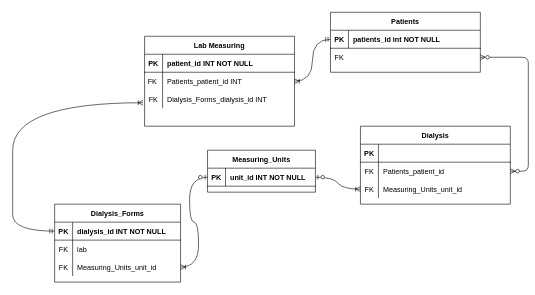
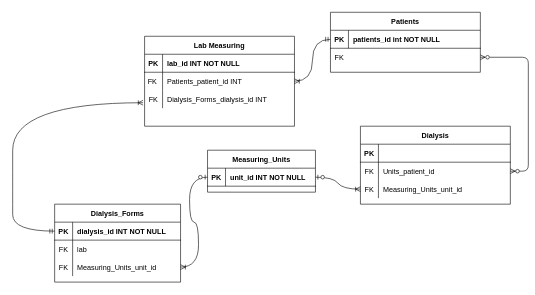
  <mxCell id="0" />
  <mxCell id="1" parent="0" />
  <mxCell id="2" value="" style="edgeStyle=entityRelationEdgeStyle;endArrow=ERzeroToMany;startArrow=ERzeroToMany;endFill=1;startFill=0;exitX=1;exitY=0.5;exitDx=0;exitDy=0;" edge="1" parent="1" source="7" target="12"><mxGeometry width="100" height="100" relative="1" as="geometry"><mxPoint x="830" y="70" as="sourcePoint" /><mxPoint x="560" y="105" as="targetPoint" /></mxGeometry></mxCell>
  <mxCell id="3" value="Patients" style="shape=table;startSize=30;container=1;collapsible=1;childLayout=tableLayout;fixedRows=1;rowLines=0;fontStyle=1;align=center;resizeLast=1;" vertex="1" parent="1"><mxGeometry x="550" y="20" width="250" height="100" as="geometry" /></mxCell>
  <mxCell id="4" value="" style="shape=partialRectangle;collapsible=0;dropTarget=0;pointerEvents=0;fillColor=none;points=[[0,0.5],[1,0.5]];portConstraint=eastwest;top=0;left=0;right=0;bottom=1;" vertex="1" parent="3"><mxGeometry y="30" width="250" height="30" as="geometry" /></mxCell>
  <mxCell id="5" value="PK" style="shape=partialRectangle;overflow=hidden;connectable=0;fillColor=none;top=0;left=0;bottom=0;right=0;fontStyle=1;" vertex="1" parent="4"><mxGeometry width="30" height="30" as="geometry"><mxRectangle width="30" height="30" as="alternateBounds" /></mxGeometry></mxCell>
  <mxCell id="6" value="patients_id int NOT NULL " style="shape=partialRectangle;overflow=hidden;connectable=0;fillColor=none;top=0;left=0;bottom=0;right=0;align=left;spacingLeft=6;fontStyle=1;" vertex="1" parent="4"><mxGeometry x="30" width="220" height="30" as="geometry"><mxRectangle width="220" height="30" as="alternateBounds" /></mxGeometry></mxCell>
  <mxCell id="7" value="" style="shape=partialRectangle;collapsible=0;dropTarget=0;pointerEvents=0;fillColor=none;points=[[0,0.5],[1,0.5]];portConstraint=eastwest;top=0;left=0;right=0;bottom=0;" vertex="1" parent="3"><mxGeometry y="60" width="250" height="30" as="geometry" /></mxCell>
  <mxCell id="8" value="FK" style="shape=partialRectangle;overflow=hidden;connectable=0;fillColor=none;top=0;left=0;bottom=0;right=0;" vertex="1" parent="7"><mxGeometry width="30" height="30" as="geometry"><mxRectangle width="30" height="30" as="alternateBounds" /></mxGeometry></mxCell>
  <mxCell id="9" value="Dialysis" style="shape=table;startSize=30;container=1;collapsible=1;childLayout=tableLayout;fixedRows=1;rowLines=0;fontStyle=1;align=center;resizeLast=1;" vertex="1" parent="1"><mxGeometry x="600" y="210" width="250" height="130" as="geometry" /></mxCell>
  <mxCell id="10" value="" style="shape=partialRectangle;collapsible=0;dropTarget=0;pointerEvents=0;fillColor=none;points=[[0,0.5],[1,0.5]];portConstraint=eastwest;top=0;left=0;right=0;bottom=1;" vertex="1" parent="9"><mxGeometry y="30" width="250" height="30" as="geometry" /></mxCell>
  <mxCell id="11" value="PK" style="shape=partialRectangle;overflow=hidden;connectable=0;fillColor=none;top=0;left=0;bottom=0;right=0;fontStyle=1;" vertex="1" parent="10"><mxGeometry width="30" height="30" as="geometry"><mxRectangle width="30" height="30" as="alternateBounds" /></mxGeometry></mxCell>
  <mxCell id="12" value="" style="shape=partialRectangle;collapsible=0;dropTarget=0;pointerEvents=0;fillColor=none;points=[[0,0.5],[1,0.5]];portConstraint=eastwest;top=0;left=0;right=0;bottom=0;" vertex="1" parent="9"><mxGeometry y="60" width="250" height="30" as="geometry" /></mxCell>
  <mxCell id="13" value="FK" style="shape=partialRectangle;overflow=hidden;connectable=0;fillColor=none;top=0;left=0;bottom=0;right=0;" vertex="1" parent="12"><mxGeometry width="30" height="30" as="geometry"><mxRectangle width="30" height="30" as="alternateBounds" /></mxGeometry></mxCell>
- <mxCell id="14" value="Patients_patient_id" style="shape=partialRectangle;overflow=hidden;connectable=0;fillColor=none;top=0;left=0;bottom=0;right=0;align=left;spacingLeft=6;" vertex="1" parent="12"><mxGeometry x="30" width="220" height="30" as="geometry"><mxRectangle width="220" height="30" as="alternateBounds" /></mxGeometry></mxCell>
+ <mxCell id="14" value="Units_patient_id" style="shape=partialRectangle;overflow=hidden;connectable=0;fillColor=none;top=0;left=0;bottom=0;right=0;align=left;spacingLeft=6;" vertex="1" parent="12"><mxGeometry x="30" width="220" height="30" as="geometry"><mxRectangle width="220" height="30" as="alternateBounds" /></mxGeometry></mxCell>
  <mxCell id="15" style="shape=partialRectangle;collapsible=0;dropTarget=0;pointerEvents=0;fillColor=none;points=[[0,0.5],[1,0.5]];portConstraint=eastwest;top=0;left=0;right=0;bottom=0;" vertex="1" parent="9"><mxGeometry y="90" width="250" height="30" as="geometry" /></mxCell>
  <mxCell id="16" value="FK" style="shape=partialRectangle;overflow=hidden;connectable=0;fillColor=none;top=0;left=0;bottom=0;right=0;" vertex="1" parent="15"><mxGeometry width="30" height="30" as="geometry"><mxRectangle width="30" height="30" as="alternateBounds" /></mxGeometry></mxCell>
  <mxCell id="17" value="Measuring_Units_unit_id" style="shape=partialRectangle;overflow=hidden;connectable=0;fillColor=none;top=0;left=0;bottom=0;right=0;align=left;spacingLeft=6;" vertex="1" parent="15"><mxGeometry x="30" width="220" height="30" as="geometry"><mxRectangle width="220" height="30" as="alternateBounds" /></mxGeometry></mxCell>
  <mxCell id="18" value="Lab Measuring" style="shape=table;startSize=30;container=1;collapsible=1;childLayout=tableLayout;fixedRows=1;rowLines=0;fontStyle=1;align=center;resizeLast=1;" vertex="1" parent="1"><mxGeometry x="240" y="60" width="250" height="150" as="geometry" /></mxCell>
  <mxCell id="19" value="" style="shape=partialRectangle;collapsible=0;dropTarget=0;pointerEvents=0;fillColor=none;points=[[0,0.5],[1,0.5]];portConstraint=eastwest;top=0;left=0;right=0;bottom=1;" vertex="1" parent="18"><mxGeometry y="30" width="250" height="30" as="geometry" /></mxCell>
  <mxCell id="20" value="PK" style="shape=partialRectangle;overflow=hidden;connectable=0;fillColor=none;top=0;left=0;bottom=0;right=0;fontStyle=1;" vertex="1" parent="19"><mxGeometry width="30" height="30" as="geometry"><mxRectangle width="30" height="30" as="alternateBounds" /></mxGeometry></mxCell>
- <mxCell id="21" value="patient_id INT NOT NULL" style="shape=partialRectangle;overflow=hidden;connectable=0;fillColor=none;top=0;left=0;bottom=0;right=0;align=left;spacingLeft=6;fontStyle=1;" vertex="1" parent="19"><mxGeometry x="30" width="220" height="30" as="geometry"><mxRectangle width="220" height="30" as="alternateBounds" /></mxGeometry></mxCell>
+ <mxCell id="21" value="lab_id INT NOT NULL" style="shape=partialRectangle;overflow=hidden;connectable=0;fillColor=none;top=0;left=0;bottom=0;right=0;align=left;spacingLeft=6;fontStyle=1;" vertex="1" parent="19"><mxGeometry x="30" width="220" height="30" as="geometry"><mxRectangle width="220" height="30" as="alternateBounds" /></mxGeometry></mxCell>
  <mxCell id="22" value="" style="shape=partialRectangle;collapsible=0;dropTarget=0;pointerEvents=0;fillColor=none;points=[[0,0.5],[1,0.5]];portConstraint=eastwest;top=0;left=0;right=0;bottom=0;" vertex="1" parent="18"><mxGeometry y="60" width="250" height="30" as="geometry" /></mxCell>
  <mxCell id="23" value="FK " style="shape=partialRectangle;overflow=hidden;connectable=0;fillColor=none;top=0;left=0;bottom=0;right=0;" vertex="1" parent="22"><mxGeometry width="30" height="30" as="geometry"><mxRectangle width="30" height="30" as="alternateBounds" /></mxGeometry></mxCell>
  <mxCell id="24" value="Patients_patient_id INT" style="shape=partialRectangle;overflow=hidden;connectable=0;fillColor=none;top=0;left=0;bottom=0;right=0;align=left;spacingLeft=6;" vertex="1" parent="22"><mxGeometry x="30" width="220" height="30" as="geometry"><mxRectangle width="220" height="30" as="alternateBounds" /></mxGeometry></mxCell>
  <mxCell id="25" style="shape=partialRectangle;collapsible=0;dropTarget=0;pointerEvents=0;fillColor=none;points=[[0,0.5],[1,0.5]];portConstraint=eastwest;top=0;left=0;right=0;bottom=0;" vertex="1" parent="18"><mxGeometry y="90" width="250" height="30" as="geometry" /></mxCell>
  <mxCell id="26" value="FK" style="shape=partialRectangle;overflow=hidden;connectable=0;fillColor=none;top=0;left=0;bottom=0;right=0;" vertex="1" parent="25"><mxGeometry width="30" height="30" as="geometry"><mxRectangle width="30" height="30" as="alternateBounds" /></mxGeometry></mxCell>
  <mxCell id="27" value="Dialysis_Forms_dialysis_id INT" style="shape=partialRectangle;overflow=hidden;connectable=0;fillColor=none;top=0;left=0;bottom=0;right=0;align=left;spacingLeft=6;" vertex="1" parent="25"><mxGeometry x="30" width="220" height="30" as="geometry"><mxRectangle width="220" height="30" as="alternateBounds" /></mxGeometry></mxCell>
  <mxCell id="28" value="Dialysis_Forms" style="shape=table;startSize=30;container=1;collapsible=1;childLayout=tableLayout;fixedRows=1;rowLines=0;fontStyle=1;align=center;resizeLast=1;" vertex="1" parent="1"><mxGeometry x="90" y="340" width="210" height="130" as="geometry" /></mxCell>
  <mxCell id="29" value="" style="shape=tableRow;horizontal=0;startSize=0;swimlaneHead=0;swimlaneBody=0;fillColor=none;collapsible=0;dropTarget=0;points=[[0,0.5],[1,0.5]];portConstraint=eastwest;top=0;left=0;right=0;bottom=1;" vertex="1" parent="28"><mxGeometry y="30" width="210" height="30" as="geometry" /></mxCell>
  <mxCell id="30" value="PK" style="shape=partialRectangle;connectable=0;fillColor=none;top=0;left=0;bottom=0;right=0;fontStyle=1;overflow=hidden;" vertex="1" parent="29"><mxGeometry width="30" height="30" as="geometry"><mxRectangle width="30" height="30" as="alternateBounds" /></mxGeometry></mxCell>
  <mxCell id="31" value="dialysis_id INT NOT NULL" style="shape=partialRectangle;connectable=0;fillColor=none;top=0;left=0;bottom=0;right=0;align=left;spacingLeft=6;fontStyle=1;overflow=hidden;" vertex="1" parent="29"><mxGeometry x="30" width="180" height="30" as="geometry"><mxRectangle width="180" height="30" as="alternateBounds" /></mxGeometry></mxCell>
  <mxCell id="32" value="" style="shape=tableRow;horizontal=0;startSize=0;swimlaneHead=0;swimlaneBody=0;fillColor=none;collapsible=0;dropTarget=0;points=[[0,0.5],[1,0.5]];portConstraint=eastwest;top=0;left=0;right=0;bottom=0;" vertex="1" parent="28"><mxGeometry y="60" width="210" height="30" as="geometry" /></mxCell>
  <mxCell id="33" value="FK" style="shape=partialRectangle;connectable=0;fillColor=none;top=0;left=0;bottom=0;right=0;editable=1;overflow=hidden;" vertex="1" parent="32"><mxGeometry width="30" height="30" as="geometry"><mxRectangle width="30" height="30" as="alternateBounds" /></mxGeometry></mxCell>
  <mxCell id="34" value="lab" style="shape=partialRectangle;connectable=0;fillColor=none;top=0;left=0;bottom=0;right=0;align=left;spacingLeft=6;overflow=hidden;" vertex="1" parent="32"><mxGeometry x="30" width="180" height="30" as="geometry"><mxRectangle width="180" height="30" as="alternateBounds" /></mxGeometry></mxCell>
  <mxCell id="35" style="shape=tableRow;horizontal=0;startSize=0;swimlaneHead=0;swimlaneBody=0;fillColor=none;collapsible=0;dropTarget=0;points=[[0,0.5],[1,0.5]];portConstraint=eastwest;top=0;left=0;right=0;bottom=0;" vertex="1" parent="28"><mxGeometry y="90" width="210" height="30" as="geometry" /></mxCell>
  <mxCell id="36" value="FK" style="shape=partialRectangle;connectable=0;fillColor=none;top=0;left=0;bottom=0;right=0;editable=1;overflow=hidden;" vertex="1" parent="35"><mxGeometry width="30" height="30" as="geometry"><mxRectangle width="30" height="30" as="alternateBounds" /></mxGeometry></mxCell>
  <mxCell id="37" value="Measuring_Units_unit_id" style="shape=partialRectangle;connectable=0;fillColor=none;top=0;left=0;bottom=0;right=0;align=left;spacingLeft=6;overflow=hidden;" vertex="1" parent="35"><mxGeometry x="30" width="180" height="30" as="geometry"><mxRectangle width="180" height="30" as="alternateBounds" /></mxGeometry></mxCell>
  <mxCell id="38" value="" style="edgeStyle=orthogonalEdgeStyle;endArrow=ERoneToMany;startArrow=ERmandOne;endFill=0;startFill=0;exitX=0;exitY=0.5;exitDx=0;exitDy=0;curved=1;entryX=-0.01;entryY=0.694;entryDx=0;entryDy=0;entryPerimeter=0;" edge="1" parent="1" source="29" target="25"><mxGeometry width="100" height="100" relative="1" as="geometry"><mxPoint x="36.667" y="400" as="sourcePoint" /><mxPoint x="130" y="170" as="targetPoint" /><Array as="points"><mxPoint x="20" y="385" /><mxPoint x="20" y="330" /><mxPoint x="20" y="330" /><mxPoint x="20" y="171" /></Array></mxGeometry></mxCell>
  <mxCell id="39" value="" style="edgeStyle=orthogonalEdgeStyle;curved=1;rounded=0;orthogonalLoop=1;jettySize=auto;html=1;startArrow=ERmandOne;startFill=0;endArrow=ERoneToMany;endFill=0;exitX=0;exitY=0.5;exitDx=0;exitDy=0;" edge="1" parent="1" source="4" target="22"><mxGeometry relative="1" as="geometry" /></mxCell>
  <mxCell id="40" value="Measuring_Units" style="shape=table;startSize=30;container=1;collapsible=1;childLayout=tableLayout;fixedRows=1;rowLines=0;fontStyle=1;align=center;resizeLast=1;" vertex="1" parent="1"><mxGeometry x="345" y="250" width="180" height="70" as="geometry" /></mxCell>
  <mxCell id="41" value="" style="shape=tableRow;horizontal=0;startSize=0;swimlaneHead=0;swimlaneBody=0;fillColor=none;collapsible=0;dropTarget=0;points=[[0,0.5],[1,0.5]];portConstraint=eastwest;top=0;left=0;right=0;bottom=1;" vertex="1" parent="40"><mxGeometry y="30" width="180" height="30" as="geometry" /></mxCell>
  <mxCell id="42" value="PK" style="shape=partialRectangle;connectable=0;fillColor=none;top=0;left=0;bottom=0;right=0;fontStyle=1;overflow=hidden;" vertex="1" parent="41"><mxGeometry width="30" height="30" as="geometry"><mxRectangle width="30" height="30" as="alternateBounds" /></mxGeometry></mxCell>
  <mxCell id="43" value="unit_id INT NOT NULL" style="shape=partialRectangle;connectable=0;fillColor=none;top=0;left=0;bottom=0;right=0;align=left;spacingLeft=6;fontStyle=1;overflow=hidden;" vertex="1" parent="41"><mxGeometry x="30" width="150" height="30" as="geometry"><mxRectangle width="150" height="30" as="alternateBounds" /></mxGeometry></mxCell>
  <mxCell id="44" value="" style="edgeStyle=entityRelationEdgeStyle;fontSize=12;html=1;endArrow=ERoneToMany;startArrow=ERzeroToOne;rounded=0;curved=1;entryX=1;entryY=0.5;entryDx=0;entryDy=0;exitX=0;exitY=0.5;exitDx=0;exitDy=0;" edge="1" parent="1" source="41" target="35"><mxGeometry width="100" height="100" relative="1" as="geometry"><mxPoint x="410" y="445" as="sourcePoint" /><mxPoint x="400" y="200" as="targetPoint" /></mxGeometry></mxCell>
  <mxCell id="45" value="" style="edgeStyle=entityRelationEdgeStyle;fontSize=12;html=1;endArrow=ERoneToMany;startArrow=ERzeroToOne;rounded=0;curved=1;exitX=1;exitY=0.5;exitDx=0;exitDy=0;entryX=0;entryY=0.5;entryDx=0;entryDy=0;" edge="1" parent="1" source="41" target="15"><mxGeometry width="100" height="100" relative="1" as="geometry"><mxPoint x="425" y="500" as="sourcePoint" /><mxPoint x="540" y="400" as="targetPoint" /></mxGeometry></mxCell>
